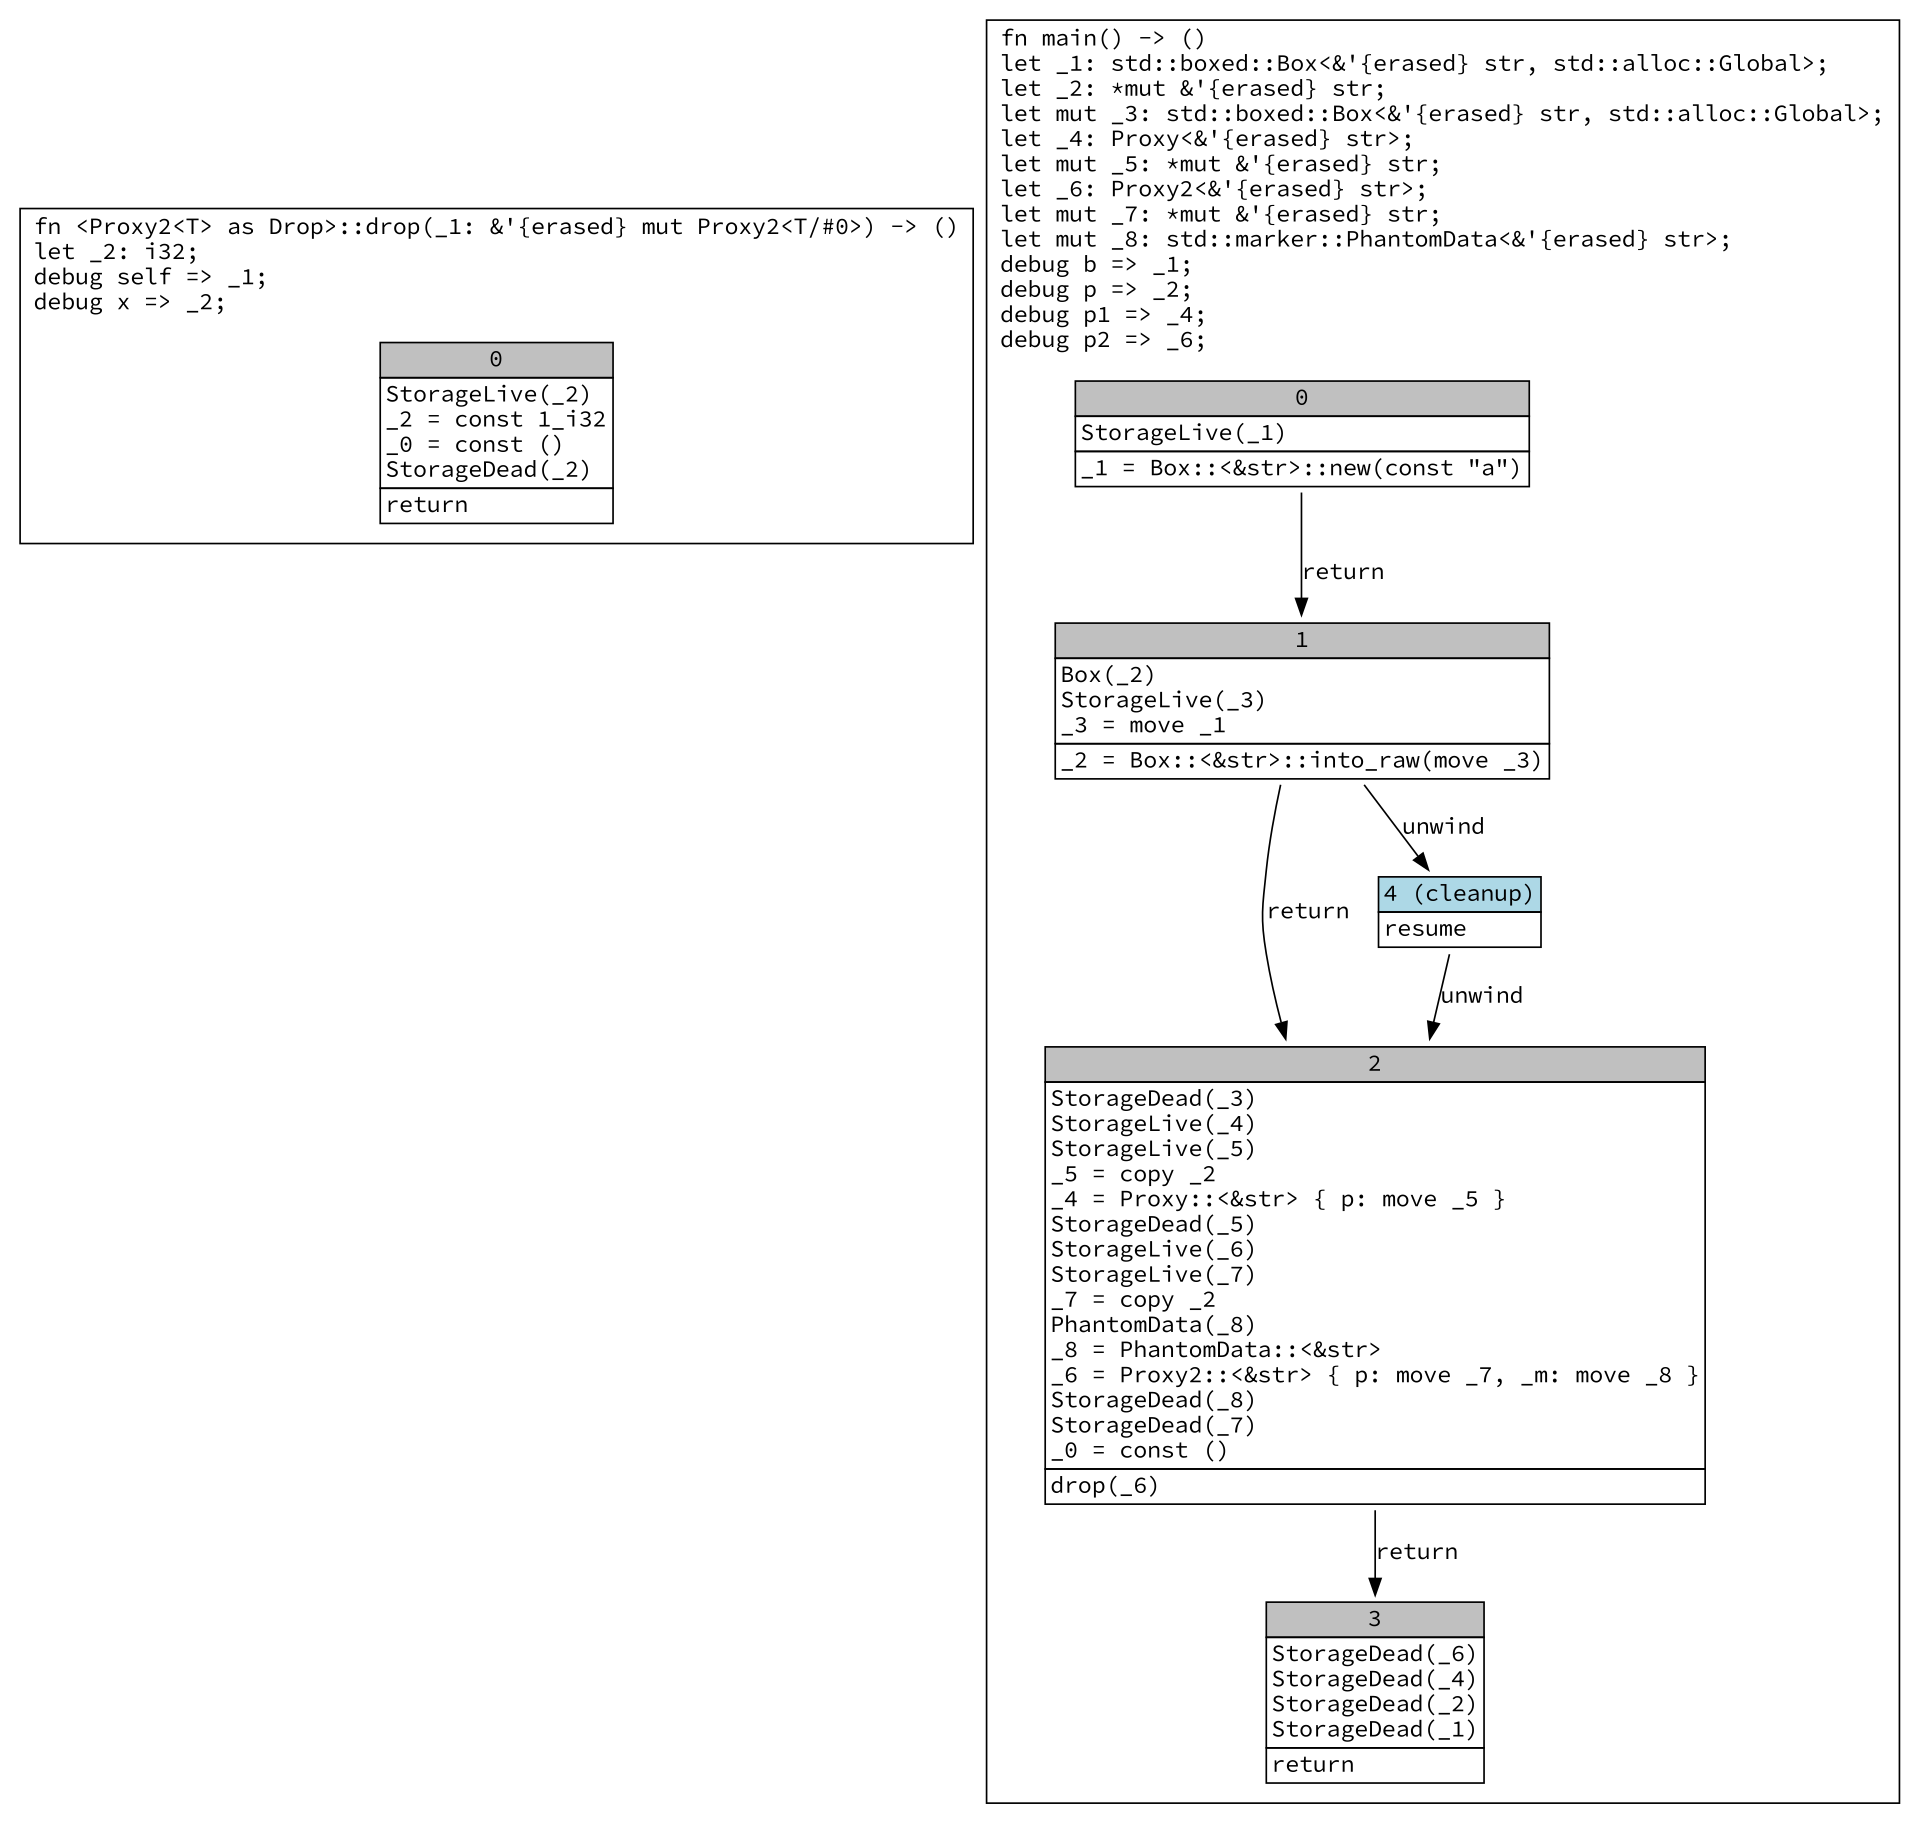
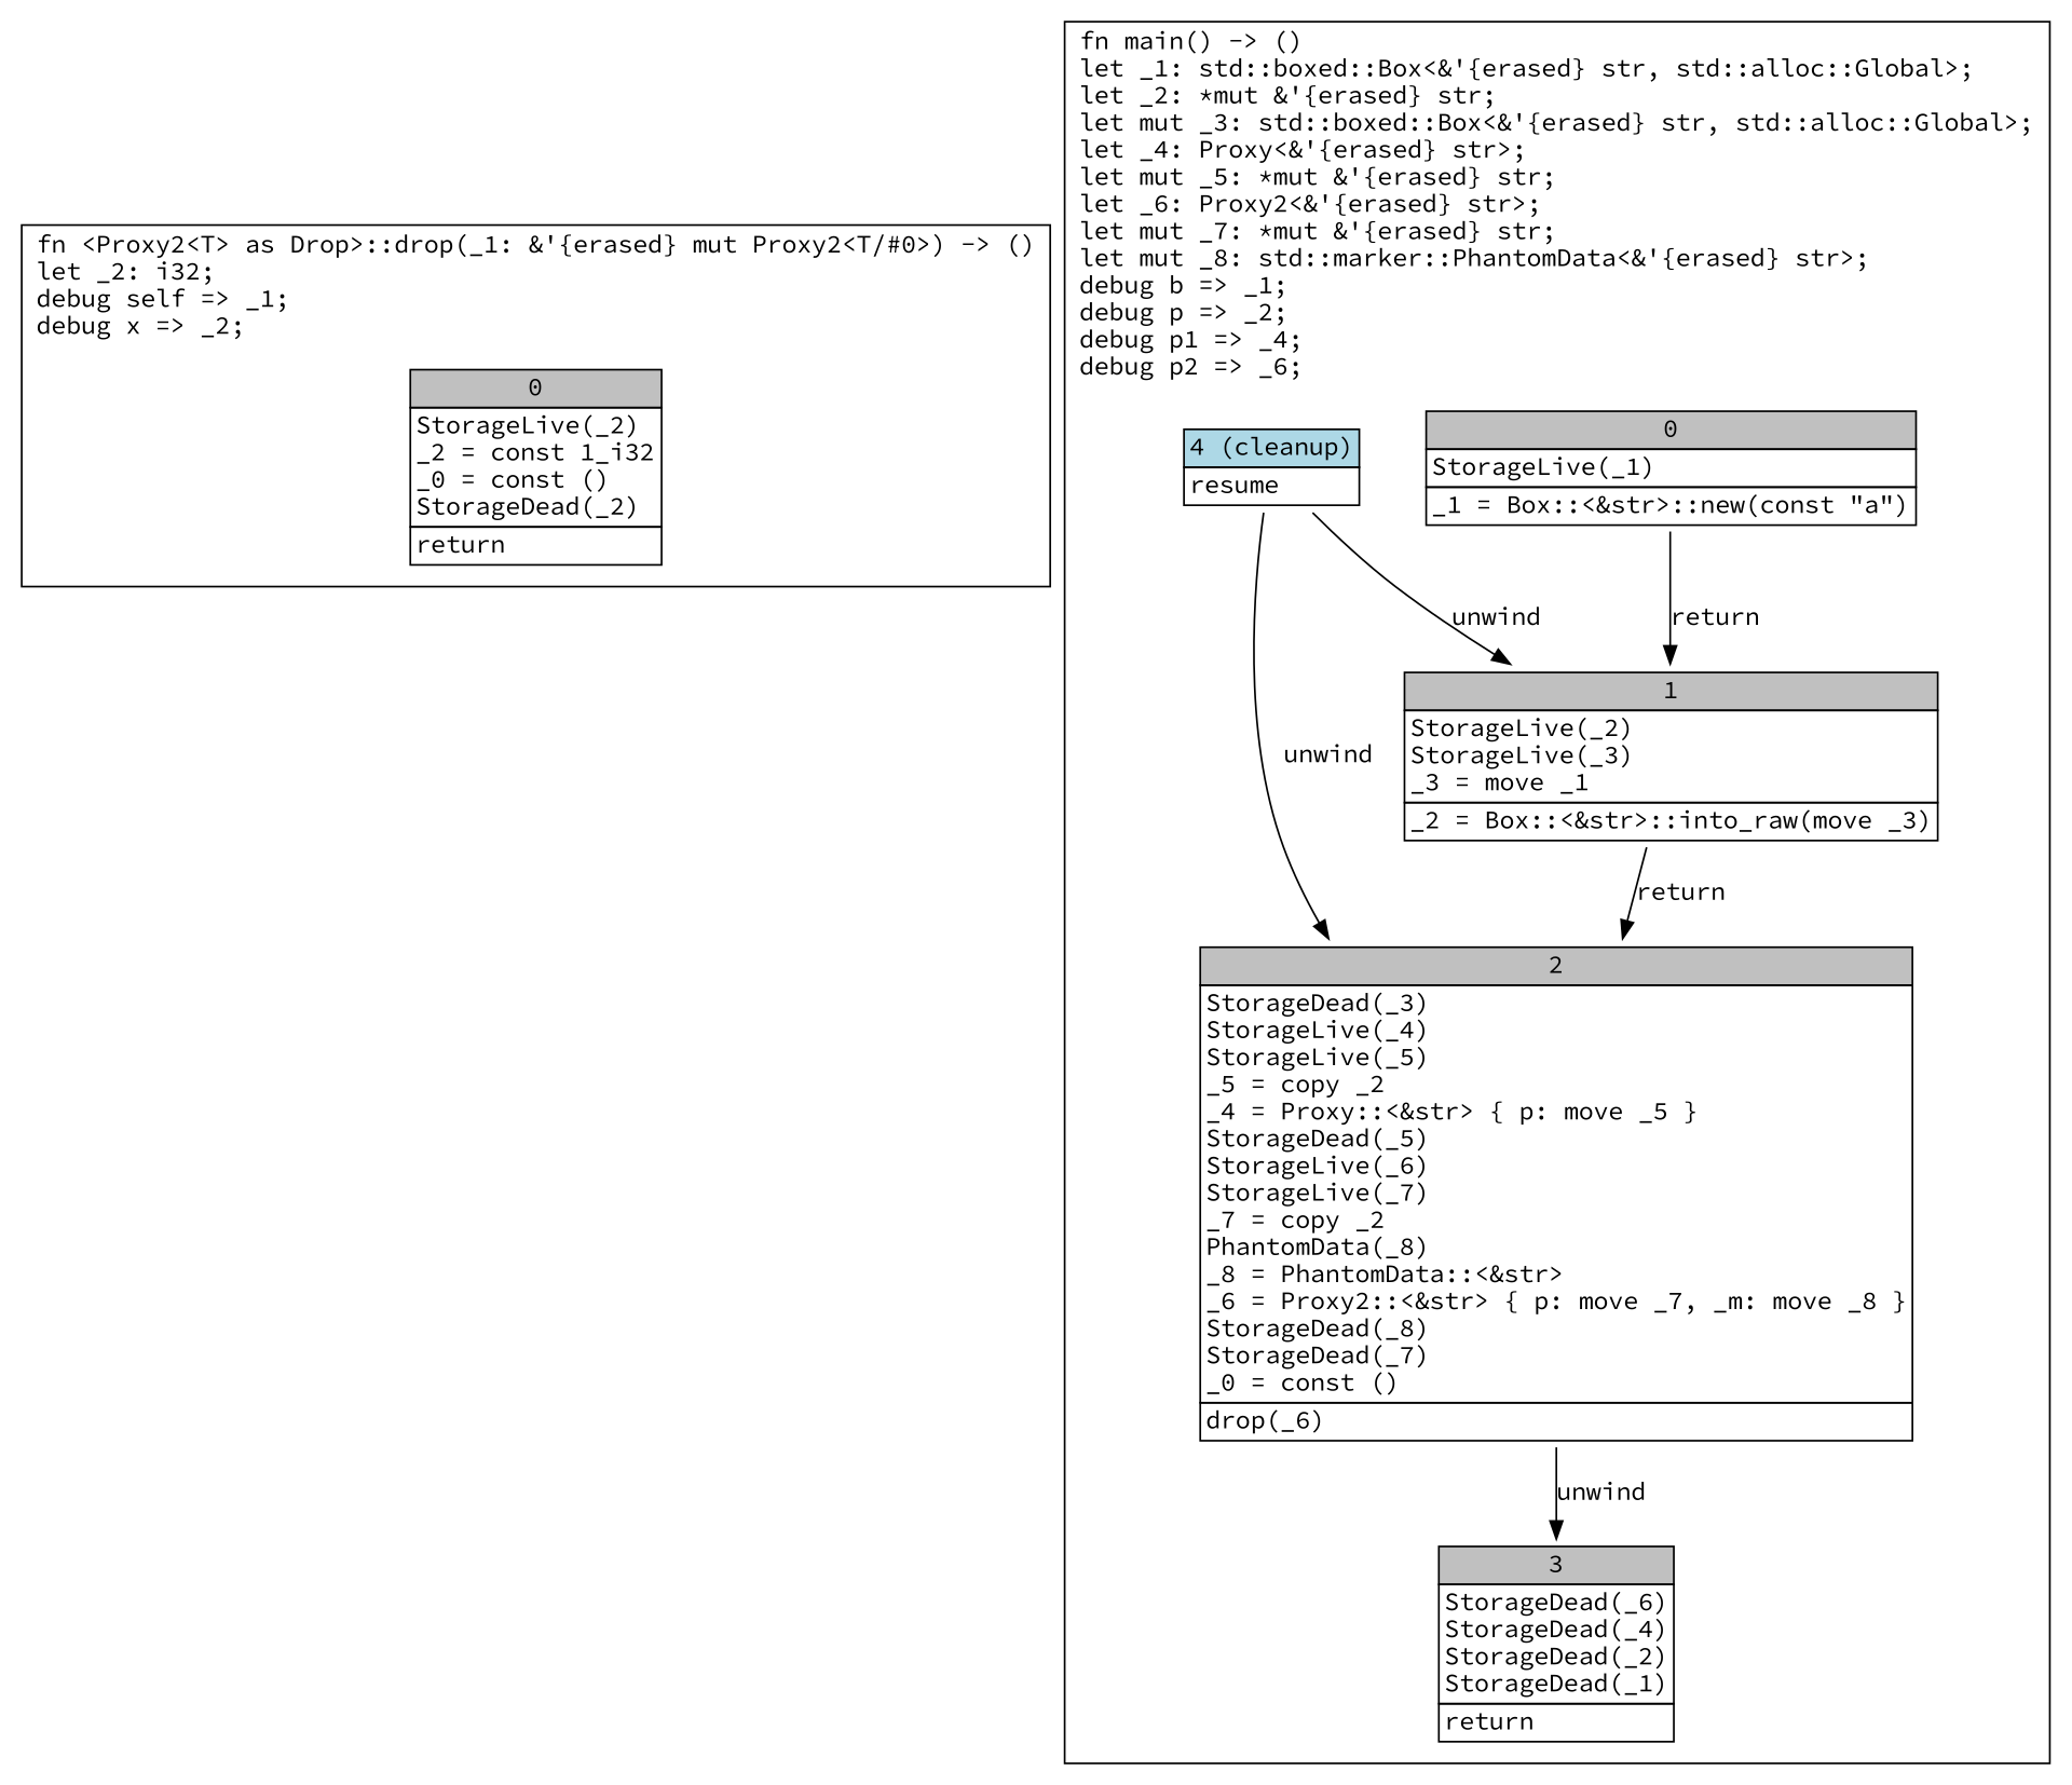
  digraph {
    fontname="Source Code Pro"
    node [fontname="Source Code Pro" shape=none]
    edge [fontname="Source Code Pro"]
    n1 [label=<<table border="0" cellborder="1" cellspacing="0"><tr><td bgcolor="gray" align="center" colspan="1">0</td></tr><tr><td align="left" balign="left">StorageLive(_2)<br/>_2 = const 1_i32<br/>_0 = const ()<br/>StorageDead(_2)<br/></td></tr><tr><td align="left">return</td></tr></table>>]
    n2 [label=<<table border="0" cellborder="1" cellspacing="0"><tr><td bgcolor="gray" align="center" colspan="1">0</td></tr><tr><td align="left" balign="left">StorageLive(_1)<br/></td></tr><tr><td align="left">_1 = Box::&lt;&amp;str&gt;::new(const &quot;a&quot;)</td></tr></table>>]
-   n3 [label=<<table border="0" cellborder="1" cellspacing="0"><tr><td bgcolor="gray" align="center" colspan="1">1</td></tr><tr><td align="left" balign="left">Box(_2)<br/>StorageLive(_3)<br/>_3 = move _1<br/></td></tr><tr><td align="left">_2 = Box::&lt;&amp;str&gt;::into_raw(move _3)</td></tr></table>>]
+   n3 [label=<<table border="0" cellborder="1" cellspacing="0"><tr><td bgcolor="gray" align="center" colspan="1">1</td></tr><tr><td align="left" balign="left">StorageLive(_2)<br/>StorageLive(_3)<br/>_3 = move _1<br/></td></tr><tr><td align="left">_2 = Box::&lt;&amp;str&gt;::into_raw(move _3)</td></tr></table>>]
    n4 [label=<<table border="0" cellborder="1" cellspacing="0"><tr><td bgcolor="gray" align="center" colspan="1">2</td></tr><tr><td align="left" balign="left">StorageDead(_3)<br/>StorageLive(_4)<br/>StorageLive(_5)<br/>_5 = copy _2<br/>_4 = Proxy::&lt;&amp;str&gt; { p: move _5 }<br/>StorageDead(_5)<br/>StorageLive(_6)<br/>StorageLive(_7)<br/>_7 = copy _2<br/>PhantomData(_8)<br/>_8 = PhantomData::&lt;&amp;str&gt;<br/>_6 = Proxy2::&lt;&amp;str&gt; { p: move _7, _m: move _8 }<br/>StorageDead(_8)<br/>StorageDead(_7)<br/>_0 = const ()<br/></td></tr><tr><td align="left">drop(_6)</td></tr></table>>]
    n5 [label=<<table border="0" cellborder="1" cellspacing="0"><tr><td bgcolor="lightblue" align="center" colspan="1">4 (cleanup)</td></tr><tr><td align="left">resume</td></tr></table>>]
    n6 [label=<<table border="0" cellborder="1" cellspacing="0"><tr><td bgcolor="gray" align="center" colspan="1">3</td></tr><tr><td align="left" balign="left">StorageDead(_6)<br/>StorageDead(_4)<br/>StorageDead(_2)<br/>StorageDead(_1)<br/></td></tr><tr><td align="left">return</td></tr></table>>]
    subgraph cluster_1 {
      label=<fn &lt;Proxy2&lt;T&gt; as Drop&gt;::drop(_1: &amp;'{erased} mut Proxy2&lt;T/#0&gt;) -&gt; ()<br align="left"/>let _2: i32;<br align="left"/>debug self =&gt; _1;<br align="left"/>debug x =&gt; _2;<br align="left"/>>
      n1
    }
    subgraph cluster_2 {
      label=<fn main() -&gt; ()<br align="left"/>let _1: std::boxed::Box&lt;&amp;'{erased} str, std::alloc::Global&gt;;<br align="left"/>let _2: *mut &amp;'{erased} str;<br align="left"/>let mut _3: std::boxed::Box&lt;&amp;'{erased} str, std::alloc::Global&gt;;<br align="left"/>let _4: Proxy&lt;&amp;'{erased} str&gt;;<br align="left"/>let mut _5: *mut &amp;'{erased} str;<br align="left"/>let _6: Proxy2&lt;&amp;'{erased} str&gt;;<br align="left"/>let mut _7: *mut &amp;'{erased} str;<br align="left"/>let mut _8: std::marker::PhantomData&lt;&amp;'{erased} str&gt;;<br align="left"/>debug b =&gt; _1;<br align="left"/>debug p =&gt; _2;<br align="left"/>debug p1 =&gt; _4;<br align="left"/>debug p2 =&gt; _6;<br align="left"/>>
      n2
      n3
      n4
      n5
      n6
    }
    n2 -> n3 [label=return]
    n3 -> n4 [label=return]
-   n3 -> n5 [label=unwind]
-   n4 -> n6 [label=return]
+   n5 -> n3 [label=unwind]
+   n4 -> n6 [label=unwind]
    n5 -> n4 [label=unwind]
  }
